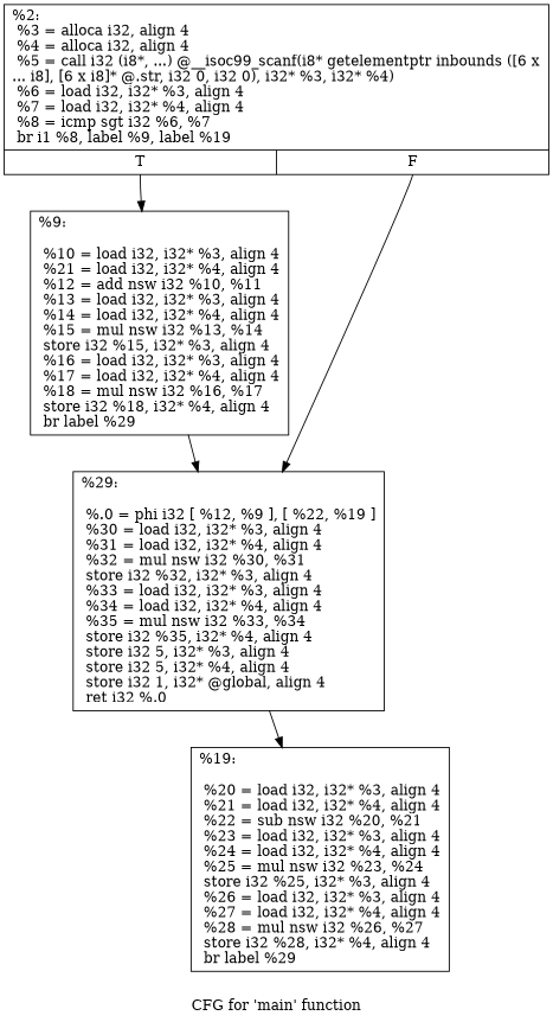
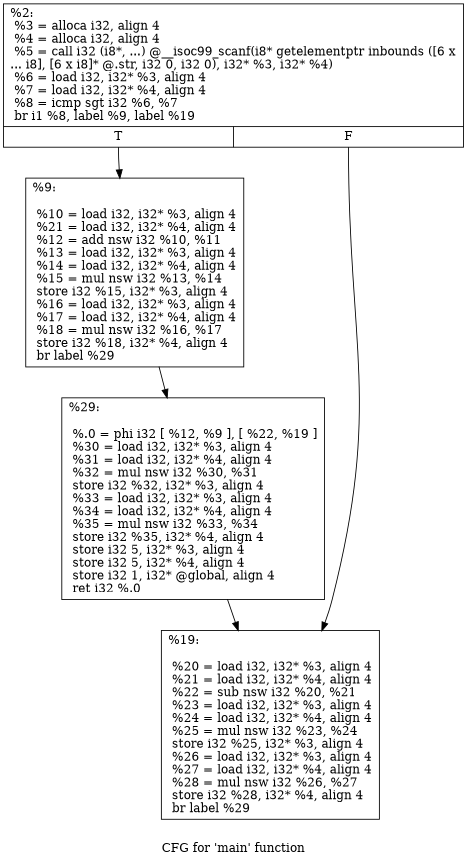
  digraph {
    label="CFG for 'main' function"
    node [shape=record]
    n1 [label="{%2:\l  %3 = alloca i32, align 4\l  %4 = alloca i32, align 4\l  %5 = call i32 (i8*, ...) @__isoc99_scanf(i8* getelementptr inbounds ([6 x\l... i8], [6 x i8]* @.str, i32 0, i32 0), i32* %3, i32* %4)\l  %6 = load i32, i32* %3, align 4\l  %7 = load i32, i32* %4, align 4\l  %8 = icmp sgt i32 %6, %7\l  br i1 %8, label %9, label %19\l|{<s0>T|<s1>F}}"]
    n2 [label="{%9:\l\l  %10 = load i32, i32* %3, align 4\l  %21 = load i32, i32* %4, align 4\l  %12 = add nsw i32 %10, %11\l  %13 = load i32, i32* %3, align 4\l  %14 = load i32, i32* %4, align 4\l  %15 = mul nsw i32 %13, %14\l  store i32 %15, i32* %3, align 4\l  %16 = load i32, i32* %3, align 4\l  %17 = load i32, i32* %4, align 4\l  %18 = mul nsw i32 %16, %17\l  store i32 %18, i32* %4, align 4\l  br label %29\l}"]
    n3 [label="{%19:\l\l  %20 = load i32, i32* %3, align 4\l  %21 = load i32, i32* %4, align 4\l  %22 = sub nsw i32 %20, %21\l  %23 = load i32, i32* %3, align 4\l  %24 = load i32, i32* %4, align 4\l  %25 = mul nsw i32 %23, %24\l  store i32 %25, i32* %3, align 4\l  %26 = load i32, i32* %3, align 4\l  %27 = load i32, i32* %4, align 4\l  %28 = mul nsw i32 %26, %27\l  store i32 %28, i32* %4, align 4\l  br label %29\l}"]
    n4 [label="{%29:\l\l  %.0 = phi i32 [ %12, %9 ], [ %22, %19 ]\l  %30 = load i32, i32* %3, align 4\l  %31 = load i32, i32* %4, align 4\l  %32 = mul nsw i32 %30, %31\l  store i32 %32, i32* %3, align 4\l  %33 = load i32, i32* %3, align 4\l  %34 = load i32, i32* %4, align 4\l  %35 = mul nsw i32 %33, %34\l  store i32 %35, i32* %4, align 4\l  store i32 5, i32* %3, align 4\l  store i32 5, i32* %4, align 4\l  store i32 1, i32* @global, align 4\l  ret i32 %.0\l}"]
    n1 -> n2 [tailport=s0]
-   n1 -> n4 [tailport=s1]
+   n1 -> n3 [tailport=s1]
    n2 -> n4
    n4 -> n3
  }
